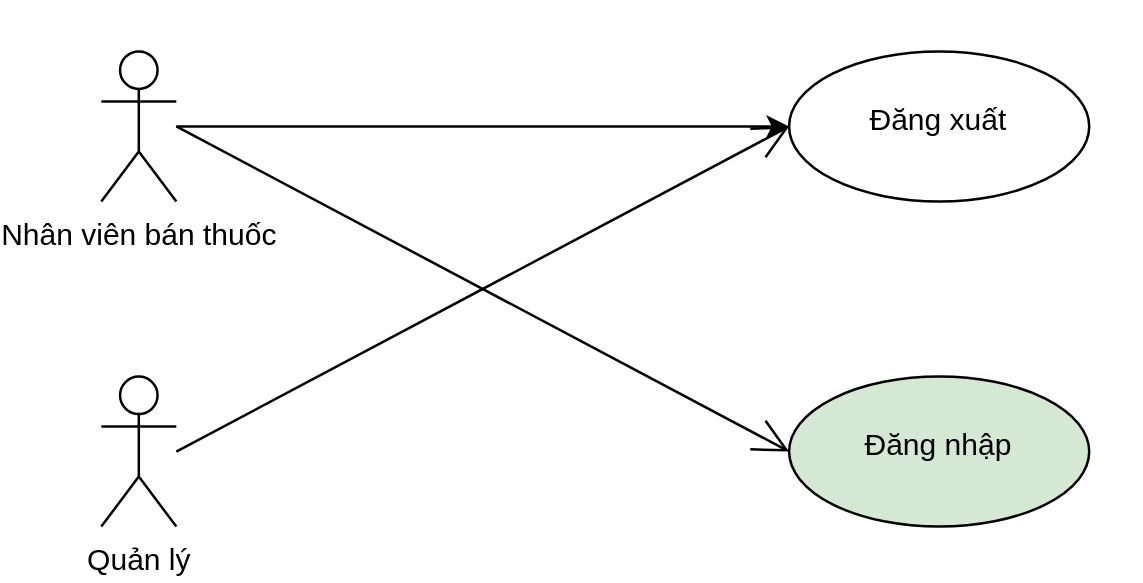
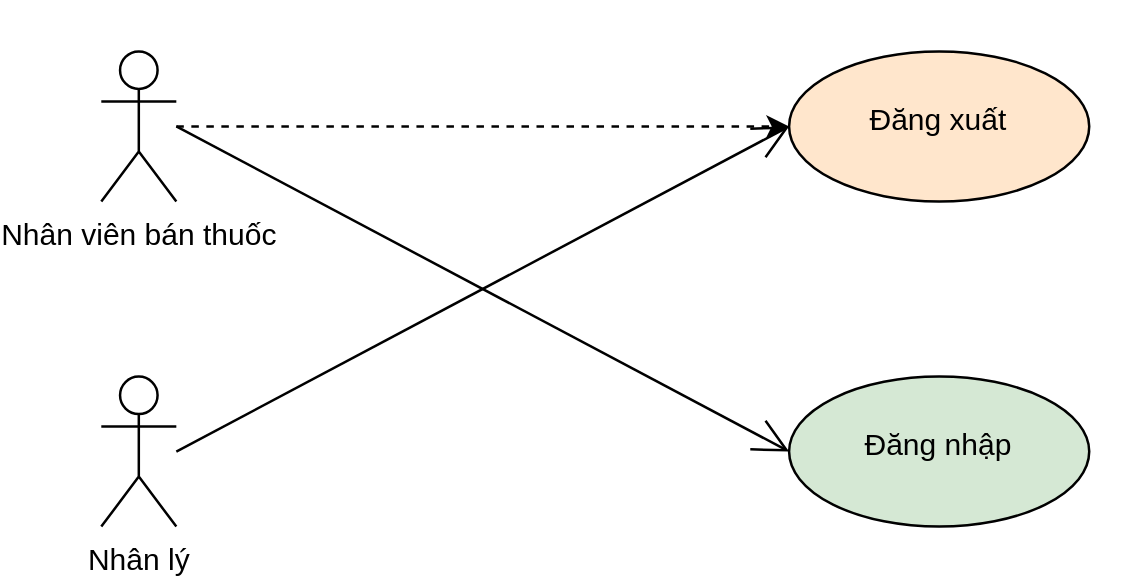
  <mxCell id="0" />
  <mxCell id="1" parent="0" />
- <mxCell id="2" style="edgeStyle=orthogonalEdgeStyle;rounded=0;orthogonalLoop=1;jettySize=auto;html=1;entryX=0;entryY=0.5;entryDx=0;entryDy=0;" edge="1" parent="1" source="3" target="6"><mxGeometry relative="1" as="geometry" /></mxCell>
+ <mxCell id="2" style="edgeStyle=orthogonalEdgeStyle;rounded=0;orthogonalLoop=1;jettySize=auto;html=1;entryX=0;entryY=0.5;entryDx=0;entryDy=0;dashed=1;" edge="1" parent="1" source="3" target="6"><mxGeometry relative="1" as="geometry" /></mxCell>
  <mxCell id="3" value="Nhân viên bán thuốc" style="shape=umlActor;verticalLabelPosition=bottom;verticalAlign=top;html=1;outlineConnect=0;" parent="1" vertex="1"><mxGeometry x="20" y="20" width="30" height="60" as="geometry" /></mxCell>
- <mxCell id="4" value="Quản lý" style="shape=umlActor;verticalLabelPosition=bottom;verticalAlign=top;html=1;outlineConnect=0;" parent="1" vertex="1"><mxGeometry x="20" y="150" width="30" height="60" as="geometry" /></mxCell>
+ <mxCell id="4" value="Nhân lý" style="shape=umlActor;verticalLabelPosition=bottom;verticalAlign=top;html=1;outlineConnect=0;" parent="1" vertex="1"><mxGeometry x="20" y="150" width="30" height="60" as="geometry" /></mxCell>
  <mxCell id="5" value="&lt;br&gt;Đăng nhập" style="ellipse;whiteSpace=wrap;html=1;verticalAlign=top;fillColor=#d5e8d4;" parent="1" vertex="1"><mxGeometry x="295" y="150" width="120" height="60" as="geometry" /></mxCell>
- <mxCell id="6" value="&lt;br&gt;Đăng xuất" style="ellipse;whiteSpace=wrap;html=1;verticalAlign=top;" parent="1" vertex="1"><mxGeometry x="295" y="20" width="120" height="60" as="geometry" /></mxCell>
+ <mxCell id="6" value="&lt;br&gt;Đăng xuất" style="ellipse;whiteSpace=wrap;html=1;verticalAlign=top;fillColor=#ffe6cc;" parent="1" vertex="1"><mxGeometry x="295" y="20" width="120" height="60" as="geometry" /></mxCell>
  <mxCell id="7" value="" style="endArrow=open;endFill=1;endSize=12;html=1;rounded=0;entryX=0;entryY=0.5;entryDx=0;entryDy=0;" edge="1" parent="1" target="6"><mxGeometry width="160" relative="1" as="geometry"><mxPoint x="50" y="180" as="sourcePoint" /><mxPoint x="370" y="270" as="targetPoint" /></mxGeometry></mxCell>
  <mxCell id="8" value="" style="endArrow=open;endFill=1;endSize=12;html=1;rounded=0;entryX=0;entryY=0.5;entryDx=0;entryDy=0;" edge="1" parent="1" target="5"><mxGeometry width="160" relative="1" as="geometry"><mxPoint x="50" y="50" as="sourcePoint" /><mxPoint x="370" y="270" as="targetPoint" /></mxGeometry></mxCell>
